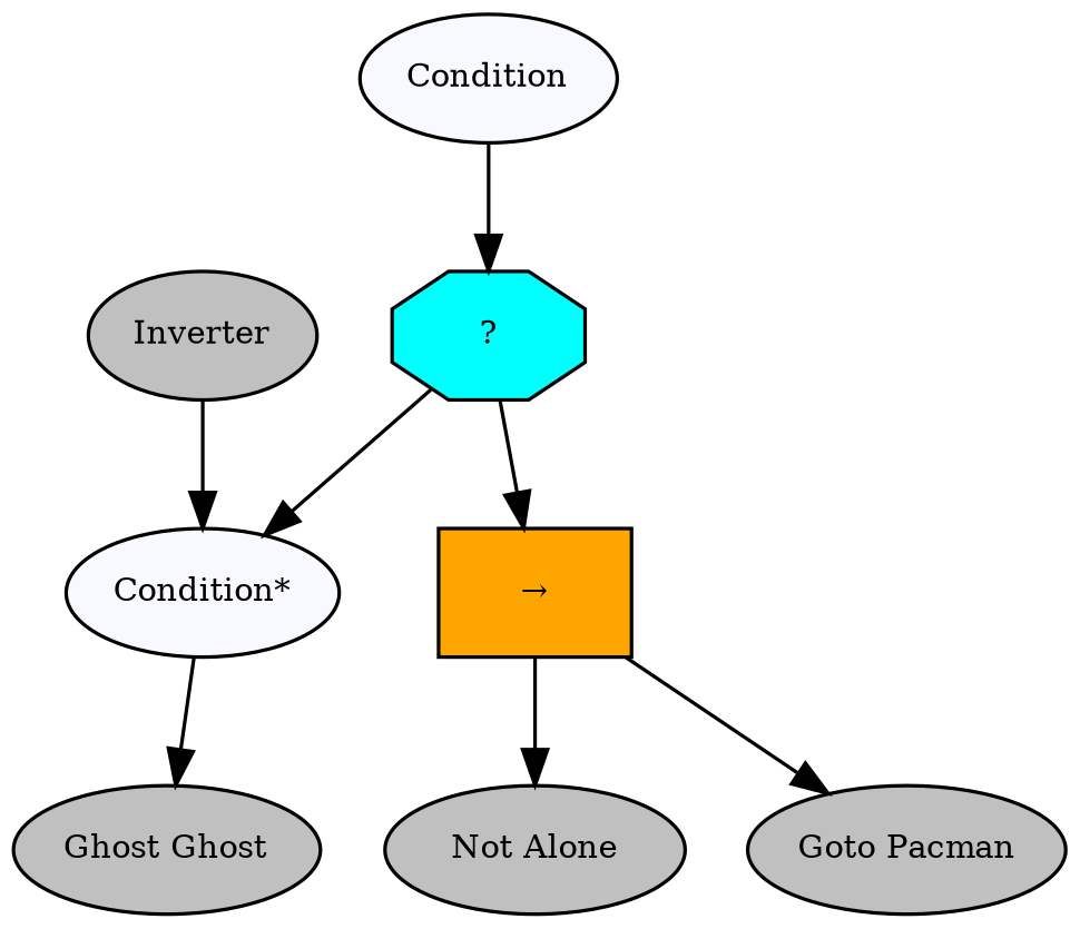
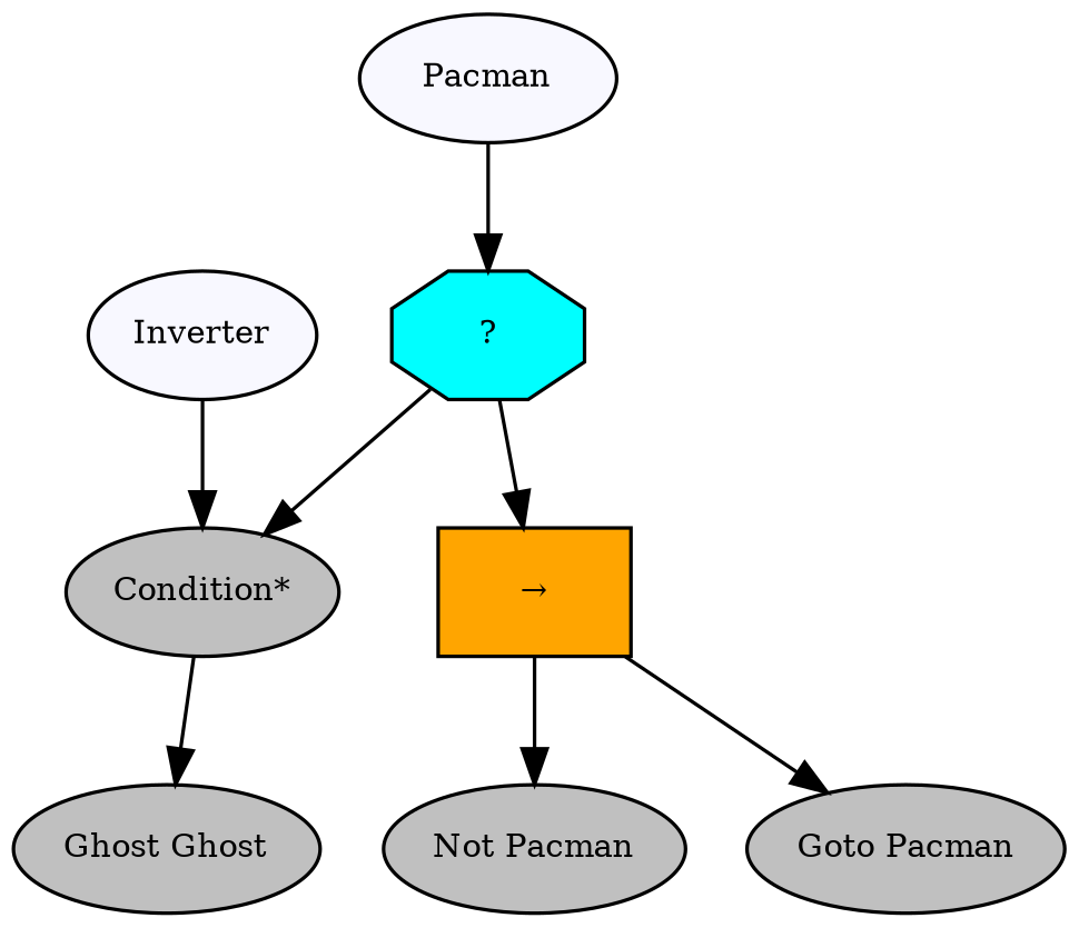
  digraph {
    fontname="DejaVu Serif"
    node [fillcolor=ghostwhite fontcolor=black fontname="DejaVu Serif" fontsize=9 shape=ellipse style=filled]
    edge [fontname="DejaVu Serif"]
-   n1 [fillcolor=gray label=Inverter]
-   n2 [label="Condition*"]
-   n3 [label=Condition]
+   n1 [label=Inverter]
+   n2 [fillcolor=gray label="Condition*"]
+   n3 [label=Pacman]
    n4 [fillcolor=cyan label="?" shape=octagon]
    n5 [fillcolor=orange label="→" shape=box]
-   n6 [fillcolor=gray label="Not Alone"]
+   n6 [fillcolor=gray label="Not Pacman"]
    n7 [fillcolor=gray label="Goto Pacman"]
    n8 [fillcolor=gray label="Ghost Ghost"]
    n1 -> n2
    n2 -> n8
    n3 -> n4
    n4 -> n2
    n4 -> n5
    n5 -> n6
    n5 -> n7
  }
